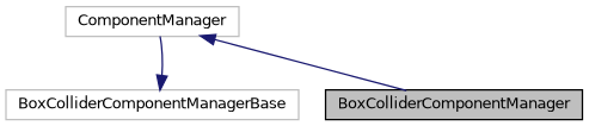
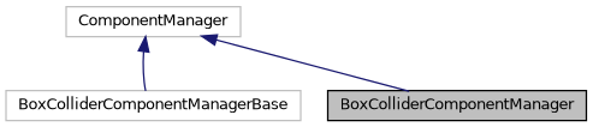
  digraph {
    node [color=grey75 fillcolor=white fontname=Helvetica fontsize=10 shape=record style=filled]
    edge [color=midnightblue dir=back fontname=Helvetica fontsize=10 labelfontname=Helvetica labelfontsize=10 style=solid]
    n1 [color=black fillcolor=grey75 fontcolor=black height=0.2 label=BoxColliderComponentManager width=0.4]
    n2 [height=0.2 label=BoxColliderComponentManagerBase width=0.4]
    n3 [height=0.2 label=ComponentManager width=0.4]
    n3 -> n1
-   n2 -> n3
+   n3 -> n2
  }
